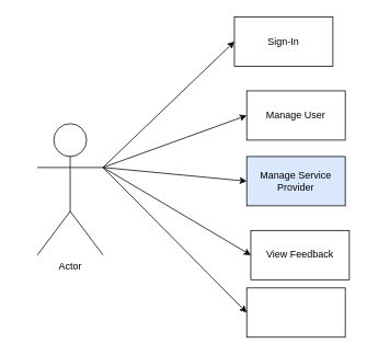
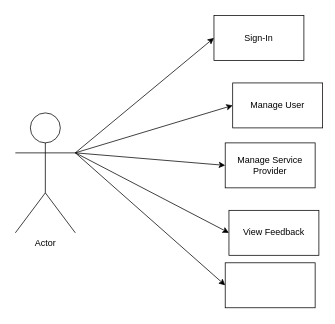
  <mxCell id="0" />
  <mxCell id="1" parent="0" />
- <mxCell id="2" value="Actor" style="shape=umlActor;verticalLabelPosition=bottom;labelBackgroundColor=#ffffff;verticalAlign=top;html=1;outlineConnect=0;" parent="1" vertex="1"><mxGeometry x="45" y="150" width="80" height="160" as="geometry" /></mxCell>
+ <mxCell id="2" value="Actor" style="shape=umlActor;verticalLabelPosition=bottom;labelBackgroundColor=#ffffff;verticalAlign=top;html=1;outlineConnect=0;" parent="1" vertex="1"><mxGeometry x="20" y="150" width="80" height="160" as="geometry" /></mxCell>
  <mxCell id="3" value="Sign-In" style="rounded=0;whiteSpace=wrap;html=1;" parent="1" vertex="1"><mxGeometry x="285" y="20" width="120" height="60" as="geometry" /></mxCell>
- <mxCell id="4" value="Manage User" style="rounded=0;whiteSpace=wrap;html=1;" parent="1" vertex="1"><mxGeometry x="300" y="110" width="120" height="60" as="geometry" /></mxCell>
- <mxCell id="5" value="Manage Service Provider" style="rounded=0;whiteSpace=wrap;html=1;fillColor=#dae8fc;" parent="1" vertex="1"><mxGeometry x="300" y="190" width="120" height="60" as="geometry" /></mxCell>
+ <mxCell id="4" value="Manage User" style="rounded=0;whiteSpace=wrap;html=1;" parent="1" vertex="1"><mxGeometry x="310" y="110" width="120" height="60" as="geometry" /></mxCell>
+ <mxCell id="5" value="Manage Service Provider" style="rounded=0;whiteSpace=wrap;html=1;" parent="1" vertex="1"><mxGeometry x="300" y="190" width="120" height="60" as="geometry" /></mxCell>
  <mxCell id="6" value="View Feedback" style="rounded=0;whiteSpace=wrap;html=1;" parent="1" vertex="1"><mxGeometry x="305" y="280" width="120" height="60" as="geometry" /></mxCell>
  <mxCell id="7" value="" style="rounded=0;whiteSpace=wrap;html=1;" parent="1" vertex="1"><mxGeometry x="300" y="350" width="120" height="60" as="geometry" /></mxCell>
  <mxCell id="8" value="" style="endArrow=classic;html=1;entryX=0;entryY=0.5;entryDx=0;entryDy=0;exitX=1;exitY=0.333;exitDx=0;exitDy=0;exitPerimeter=0;" parent="1" source="2" target="3" edge="1"><mxGeometry width="50" height="50" relative="1" as="geometry"><mxPoint x="100" y="220" as="sourcePoint" /><mxPoint x="150" y="200" as="targetPoint" /></mxGeometry></mxCell>
  <mxCell id="9" value="" style="endArrow=classic;html=1;exitX=1;exitY=0.333;exitDx=0;exitDy=0;exitPerimeter=0;entryX=0;entryY=0.5;entryDx=0;entryDy=0;" parent="1" source="2" target="4" edge="1"><mxGeometry width="50" height="50" relative="1" as="geometry"><mxPoint x="190" y="240" as="sourcePoint" /><mxPoint x="240" y="190" as="targetPoint" /></mxGeometry></mxCell>
  <mxCell id="10" value="" style="endArrow=classic;html=1;exitX=1;exitY=0.333;exitDx=0;exitDy=0;exitPerimeter=0;entryX=0;entryY=0.5;entryDx=0;entryDy=0;" parent="1" source="2" target="5" edge="1"><mxGeometry width="50" height="50" relative="1" as="geometry"><mxPoint x="170" y="280" as="sourcePoint" /><mxPoint x="220" y="230" as="targetPoint" /></mxGeometry></mxCell>
  <mxCell id="11" value="" style="endArrow=classic;html=1;exitX=1;exitY=0.333;exitDx=0;exitDy=0;exitPerimeter=0;entryX=0;entryY=0.5;entryDx=0;entryDy=0;" parent="1" source="2" target="6" edge="1"><mxGeometry width="50" height="50" relative="1" as="geometry"><mxPoint x="120" y="290" as="sourcePoint" /><mxPoint x="240" y="290" as="targetPoint" /></mxGeometry></mxCell>
  <mxCell id="12" value="" style="endArrow=classic;html=1;exitX=1;exitY=0.333;exitDx=0;exitDy=0;exitPerimeter=0;entryX=0;entryY=0.5;entryDx=0;entryDy=0;" parent="1" source="2" target="7" edge="1"><mxGeometry width="50" height="50" relative="1" as="geometry"><mxPoint x="160" y="350" as="sourcePoint" /><mxPoint x="210" y="300" as="targetPoint" /></mxGeometry></mxCell>
